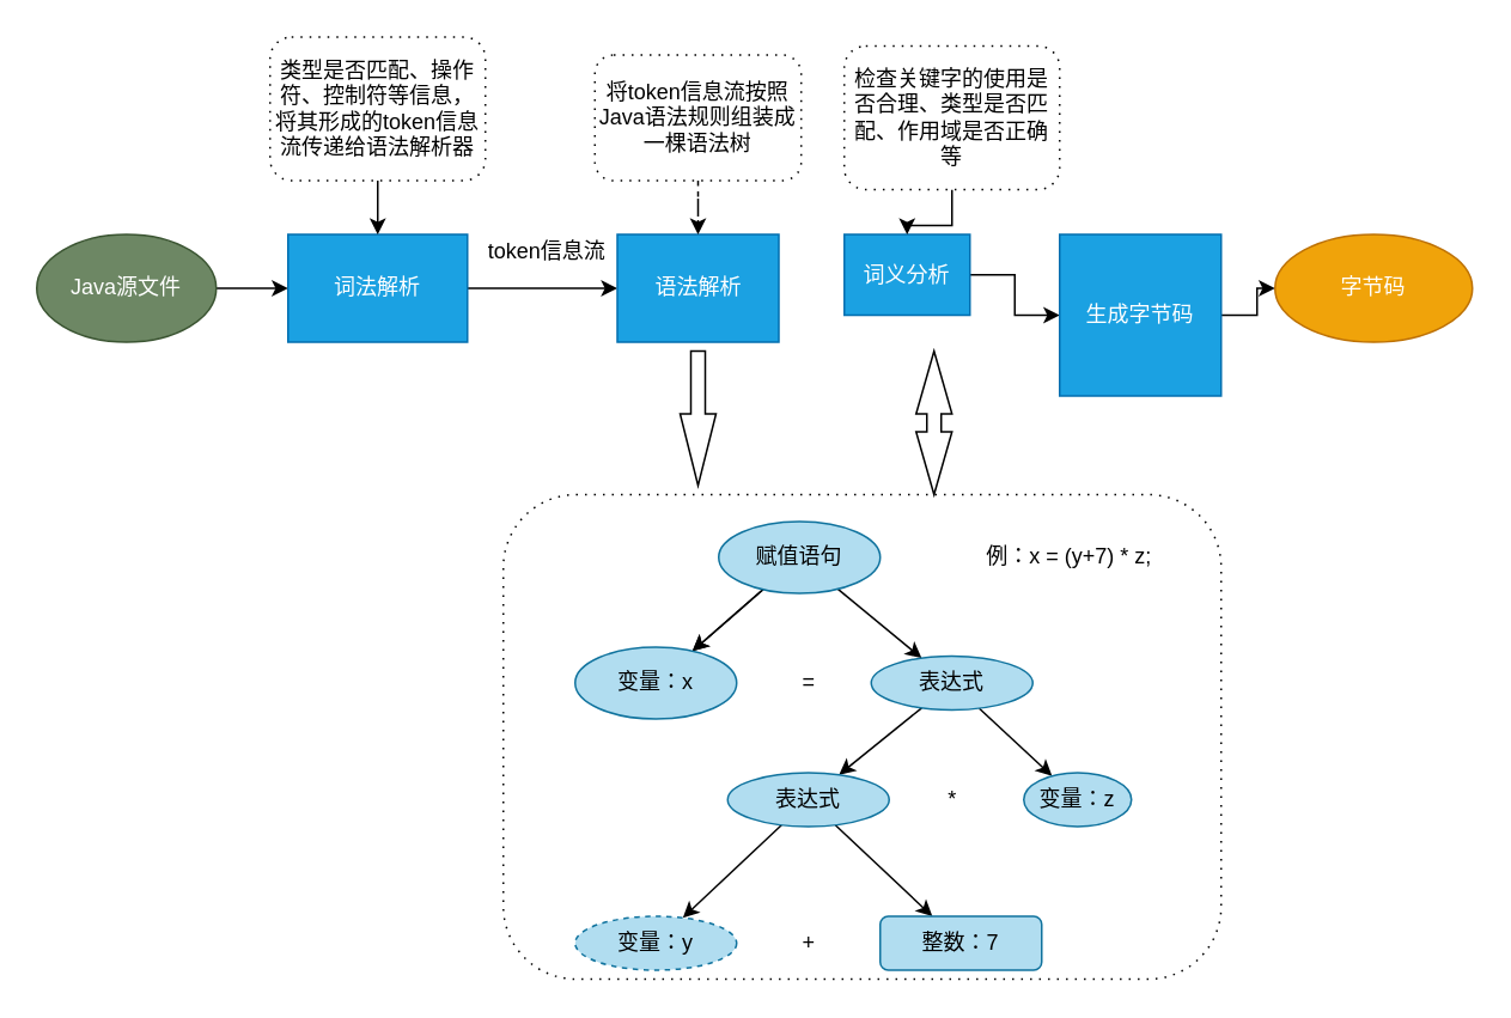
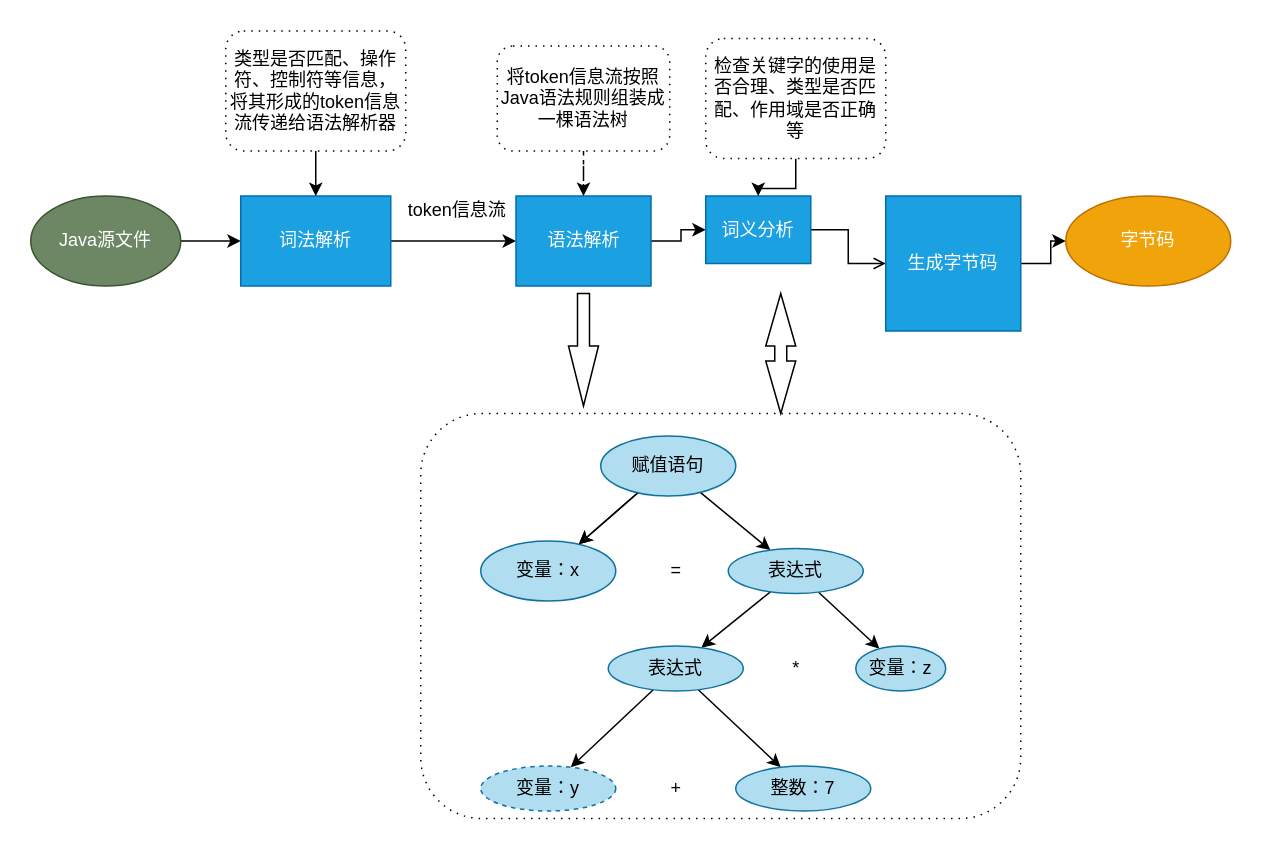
  <mxCell id="0" />
  <mxCell id="1" parent="0" />
  <mxCell id="2" value="" style="edgeStyle=orthogonalEdgeStyle;rounded=0;orthogonalLoop=1;jettySize=auto;html=1;" edge="1" parent="1" source="3" target="5"><mxGeometry relative="1" as="geometry" /></mxCell>
  <mxCell id="3" value="Java源文件" style="ellipse;whiteSpace=wrap;html=1;fillColor=#6d8764;strokeColor=#3A5431;fontColor=#ffffff;" vertex="1" parent="1"><mxGeometry x="20" y="130" width="100" height="60" as="geometry" /></mxCell>
  <mxCell id="4" value="" style="edgeStyle=orthogonalEdgeStyle;rounded=0;orthogonalLoop=1;jettySize=auto;html=1;" edge="1" parent="1" source="5" target="7"><mxGeometry relative="1" as="geometry" /></mxCell>
  <mxCell id="5" value="词法解析" style="whiteSpace=wrap;html=1;fillColor=#1ba1e2;strokeColor=#006EAF;fontColor=#ffffff;" vertex="1" parent="1"><mxGeometry x="160" y="130" width="100" height="60" as="geometry" /></mxCell>
+ <mxCell id="6" value="" style="edgeStyle=orthogonalEdgeStyle;rounded=0;orthogonalLoop=1;jettySize=auto;html=1;" edge="1" parent="1" source="7" target="9"><mxGeometry relative="1" as="geometry" /></mxCell>
  <mxCell id="7" value="语法解析" style="whiteSpace=wrap;html=1;fillColor=#1ba1e2;strokeColor=#006EAF;fontColor=#ffffff;" vertex="1" parent="1"><mxGeometry x="343.5" y="130" width="90" height="60" as="geometry" /></mxCell>
- <mxCell id="8" value="" style="edgeStyle=orthogonalEdgeStyle;rounded=0;orthogonalLoop=1;jettySize=auto;html=1;" edge="1" parent="1" source="9" target="11"><mxGeometry relative="1" as="geometry" /></mxCell>
+ <mxCell id="8" value="" style="edgeStyle=orthogonalEdgeStyle;rounded=0;orthogonalLoop=1;jettySize=auto;html=1;endArrow=open;" edge="1" parent="1" source="9" target="11"><mxGeometry relative="1" as="geometry" /></mxCell>
  <mxCell id="9" value="词义分析" style="whiteSpace=wrap;html=1;fillColor=#1ba1e2;strokeColor=#006EAF;fontColor=#ffffff;" vertex="1" parent="1"><mxGeometry x="470" y="130" width="70" height="45" as="geometry" /></mxCell>
  <mxCell id="10" value="" style="edgeStyle=orthogonalEdgeStyle;rounded=0;orthogonalLoop=1;jettySize=auto;html=1;" edge="1" parent="1" source="11" target="12"><mxGeometry relative="1" as="geometry"><mxPoint x="830" y="160" as="targetPoint" /></mxGeometry></mxCell>
  <mxCell id="11" value="生成字节码" style="whiteSpace=wrap;html=1;fillColor=#1ba1e2;strokeColor=#006EAF;fontColor=#ffffff;" vertex="1" parent="1"><mxGeometry x="590" y="130" width="90" height="90" as="geometry" /></mxCell>
  <mxCell id="12" value="字节码" style="ellipse;whiteSpace=wrap;html=1;fillColor=#f0a30a;strokeColor=#BD7000;fontColor=#ffffff;" vertex="1" parent="1"><mxGeometry x="710" y="130" width="110" height="60" as="geometry" /></mxCell>
  <mxCell id="13" value="token信息流" style="text;html=1;align=center;verticalAlign=middle;resizable=0;points=[];autosize=1;" vertex="1" parent="1"><mxGeometry x="264" y="130" width="80" height="20" as="geometry" /></mxCell>
  <mxCell id="14" value="" style="edgeStyle=orthogonalEdgeStyle;rounded=0;orthogonalLoop=1;jettySize=auto;html=1;" edge="1" parent="1" source="15" target="5"><mxGeometry relative="1" as="geometry" /></mxCell>
  <mxCell id="15" value="类型是否匹配、操作符、控制符等信息，将其形成的token信息流传递给语法解析器" style="shape=ext;rounded=1;html=1;whiteSpace=wrap;dashed=1;dashPattern=1 4;" vertex="1" parent="1"><mxGeometry x="150" y="20" width="120" height="80" as="geometry" /></mxCell>
  <mxCell id="16" value="" style="shape=ext;rounded=1;html=1;whiteSpace=wrap;dashed=1;dashPattern=1 4;" vertex="1" parent="1"><mxGeometry x="280" y="275" width="400" height="270" as="geometry" /></mxCell>
  <mxCell id="17" value="" style="rounded=0;orthogonalLoop=1;jettySize=auto;html=1;" edge="1" parent="1" source="20" target="25"><mxGeometry relative="1" as="geometry" /></mxCell>
  <mxCell id="18" value="" style="edgeStyle=none;rounded=0;orthogonalLoop=1;jettySize=auto;html=1;" edge="1" parent="1" source="20" target="25"><mxGeometry relative="1" as="geometry" /></mxCell>
  <mxCell id="19" value="" style="edgeStyle=none;rounded=0;orthogonalLoop=1;jettySize=auto;html=1;" edge="1" parent="1" source="20" target="28"><mxGeometry relative="1" as="geometry" /></mxCell>
  <mxCell id="20" value="赋值语句" style="ellipse;whiteSpace=wrap;html=1;fillColor=#b1ddf0;strokeColor=#10739e;" vertex="1" parent="1"><mxGeometry x="400" y="290" width="90" height="40" as="geometry" /></mxCell>
  <mxCell id="21" value="" style="edgeStyle=orthogonalEdgeStyle;rounded=0;orthogonalLoop=1;jettySize=auto;html=1;entryX=0.5;entryY=0;entryDx=0;entryDy=0;dashed=1;" edge="1" parent="1" source="22" target="7"><mxGeometry relative="1" as="geometry" /></mxCell>
  <mxCell id="22" value="将token信息流按照Java语法规则组装成一棵语法树" style="shape=ext;rounded=1;html=1;whiteSpace=wrap;dashed=1;dashPattern=1 4;" vertex="1" parent="1"><mxGeometry x="331" y="30" width="115" height="70" as="geometry" /></mxCell>
  <mxCell id="23" value="" style="edgeStyle=orthogonalEdgeStyle;rounded=0;orthogonalLoop=1;jettySize=auto;html=1;" edge="1" parent="1" source="24" target="9"><mxGeometry relative="1" as="geometry" /></mxCell>
  <mxCell id="24" value="检查关键字的使用是否合理、类型是否匹配、作用域是否正确等" style="shape=ext;rounded=1;html=1;whiteSpace=wrap;dashed=1;dashPattern=1 4;" vertex="1" parent="1"><mxGeometry x="470" y="25" width="120" height="80" as="geometry" /></mxCell>
  <mxCell id="25" value="变量：x" style="ellipse;whiteSpace=wrap;html=1;fillColor=#b1ddf0;strokeColor=#10739e;" vertex="1" parent="1"><mxGeometry x="320" y="360" width="90" height="40" as="geometry" /></mxCell>
  <mxCell id="26" value="" style="edgeStyle=none;rounded=0;orthogonalLoop=1;jettySize=auto;html=1;" edge="1" parent="1" source="28" target="32"><mxGeometry relative="1" as="geometry" /></mxCell>
  <mxCell id="27" value="" style="edgeStyle=none;rounded=0;orthogonalLoop=1;jettySize=auto;html=1;" edge="1" parent="1" source="28" target="33"><mxGeometry relative="1" as="geometry" /></mxCell>
  <mxCell id="28" value="表达式" style="ellipse;whiteSpace=wrap;html=1;fillColor=#b1ddf0;strokeColor=#10739e;" vertex="1" parent="1"><mxGeometry x="485" y="365" width="90" height="30" as="geometry" /></mxCell>
  <mxCell id="29" value="=" style="text;html=1;align=center;verticalAlign=middle;resizable=0;points=[];autosize=1;" vertex="1" parent="1"><mxGeometry x="440" y="370" width="20" height="20" as="geometry" /></mxCell>
  <mxCell id="30" value="" style="edgeStyle=none;rounded=0;orthogonalLoop=1;jettySize=auto;html=1;" edge="1" parent="1" source="32" target="34"><mxGeometry relative="1" as="geometry" /></mxCell>
  <mxCell id="31" value="" style="edgeStyle=none;rounded=0;orthogonalLoop=1;jettySize=auto;html=1;" edge="1" parent="1" source="32" target="35"><mxGeometry relative="1" as="geometry" /></mxCell>
  <mxCell id="32" value="表达式" style="ellipse;whiteSpace=wrap;html=1;fillColor=#b1ddf0;strokeColor=#10739e;" vertex="1" parent="1"><mxGeometry x="405" y="430" width="90" height="30" as="geometry" /></mxCell>
  <mxCell id="33" value="变量：z" style="ellipse;whiteSpace=wrap;html=1;fillColor=#b1ddf0;strokeColor=#10739e;" vertex="1" parent="1"><mxGeometry x="570" y="430" width="60" height="30" as="geometry" /></mxCell>
  <mxCell id="34" value="变量：y" style="ellipse;whiteSpace=wrap;html=1;fillColor=#b1ddf0;strokeColor=#10739e;dashed=1;" vertex="1" parent="1"><mxGeometry x="320" y="510" width="90" height="30" as="geometry" /></mxCell>
- <mxCell id="35" value="整数：7" style="whiteSpace=wrap;html=1;fillColor=#b1ddf0;strokeColor=#10739e;rounded=1;" vertex="1" parent="1"><mxGeometry x="490" y="510" width="90" height="30" as="geometry" /></mxCell>
+ <mxCell id="35" value="整数：7" style="ellipse;whiteSpace=wrap;html=1;fillColor=#b1ddf0;strokeColor=#10739e;" vertex="1" parent="1"><mxGeometry x="490" y="510" width="90" height="30" as="geometry" /></mxCell>
  <mxCell id="36" value="*" style="text;html=1;align=center;verticalAlign=middle;resizable=0;points=[];autosize=1;" vertex="1" parent="1"><mxGeometry x="520" y="435" width="20" height="20" as="geometry" /></mxCell>
  <mxCell id="37" value="+" style="text;html=1;align=center;verticalAlign=middle;resizable=0;points=[];autosize=1;" vertex="1" parent="1"><mxGeometry x="440" y="515" width="20" height="20" as="geometry" /></mxCell>
- <mxCell id="38" value="例：x = (y+7) * z;" style="text;html=1;align=center;verticalAlign=middle;resizable=0;points=[];autosize=1;" vertex="1" parent="1"><mxGeometry x="540" y="300" width="110" height="20" as="geometry" /></mxCell>
  <mxCell id="39" value="" style="html=1;shadow=0;dashed=0;align=center;verticalAlign=middle;shape=mxgraph.arrows2.twoWayArrow;dy=0.6;dx=35;direction=south;" vertex="1" parent="1"><mxGeometry x="510" y="195" width="20" height="80" as="geometry" /></mxCell>
  <mxCell id="40" value="" style="html=1;shadow=0;dashed=0;align=center;verticalAlign=middle;shape=mxgraph.arrows2.arrow;dy=0.6;dx=40;direction=south;notch=0;" vertex="1" parent="1"><mxGeometry x="378.5" y="195" width="20" height="75" as="geometry" /></mxCell>
